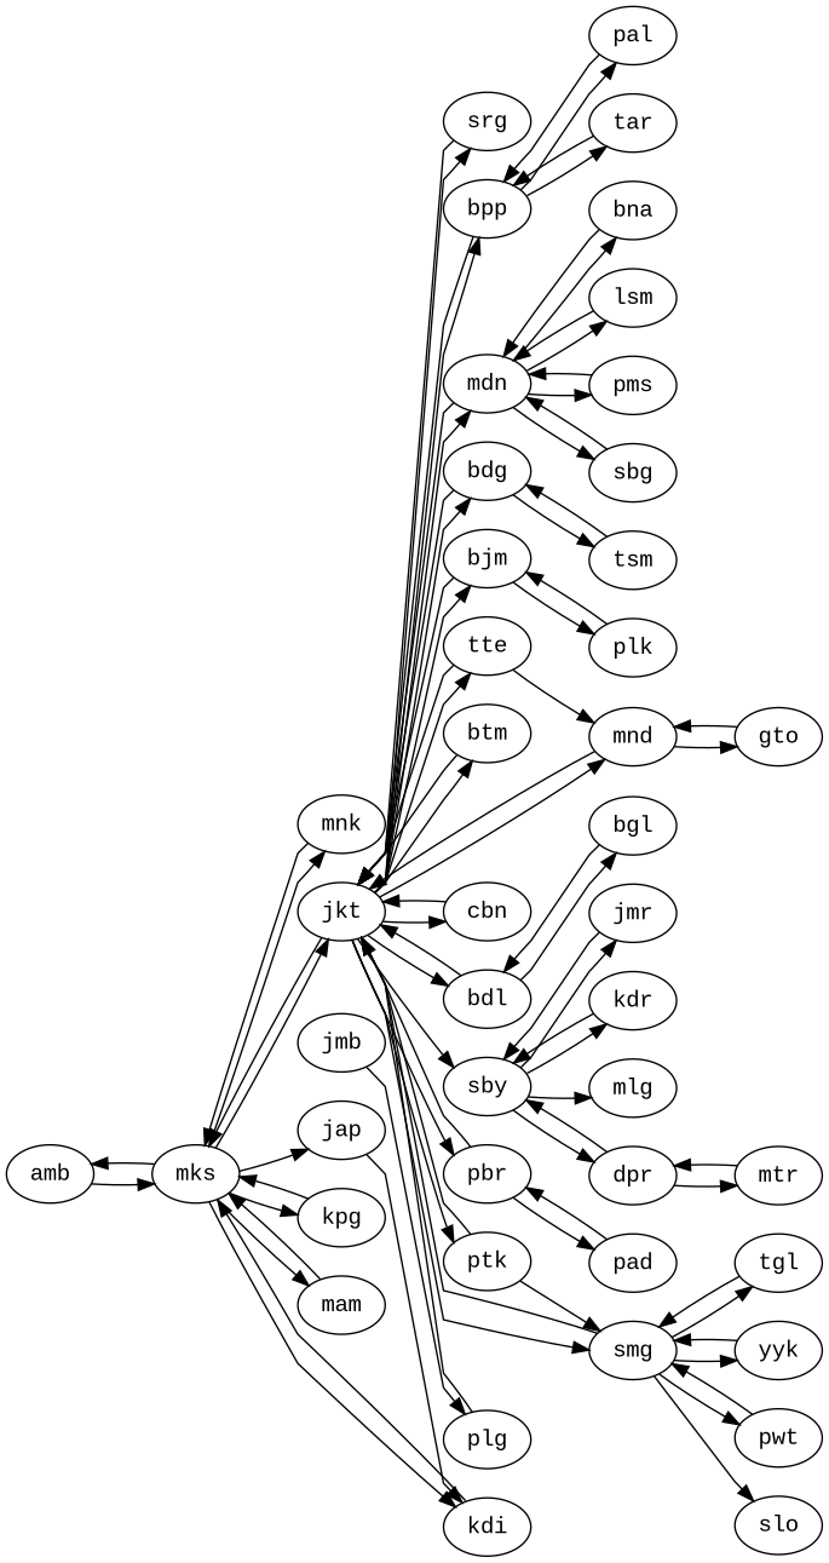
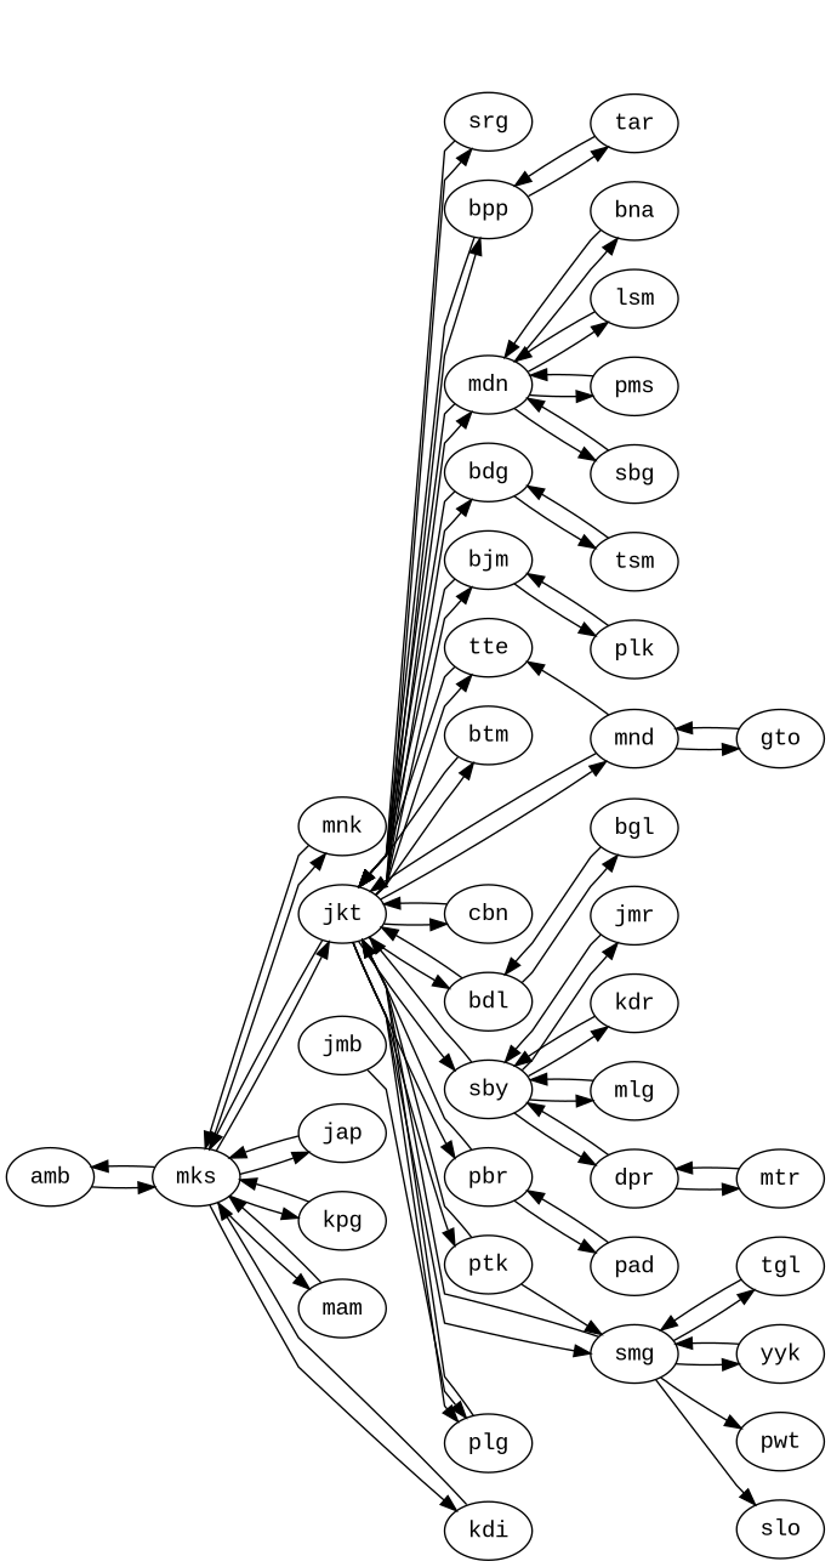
  digraph {
    fontname="Liberation Mono"
    rankdir=LR
    splines=polyline
    node [fontname="Liberation Mono"]
    edge [fontname="Liberation Mono"]
    amb
    mks
    jkt
    jap
    kdi
    kpg
    mam
    mnk
    bpp
-   pal
    tar
    mdn
    bdg
    bjm
    btm
    bdl
    cbn
    sby
    mnd
    plg
    pbr
    ptk
    smg
    srg
    tte
    bna
    lsm
    pms
    sbg
    tsm
    plk
    bgl
    dpr
    mtr
    jmr
    kdr
    mlg
    gto
    pad
    pwt
    slo
    tgl
    yyk
    jmb
    amb -> mks
    mks -> amb
    mks -> jkt
    mks -> jap
    mks -> kdi
    mks -> kpg
    mks -> mam
    mks -> mnk
    jkt -> mks
    jkt -> bpp
    jkt -> mdn
    jkt -> bdg
    jkt -> bjm
    jkt -> btm
    jkt -> bdl
    jkt -> cbn
    jkt -> sby
    jkt -> mnd
+   jkt -> plg
    jkt -> pbr
    jkt -> ptk
    jkt -> smg
    jkt -> srg
    jkt -> tte
-   jap -> kdi
+   jap -> mks
    kdi -> mks
    kpg -> mks
    mam -> mks
    mnk -> mks
    bpp -> jkt
-   bpp -> pal
    bpp -> tar
-   pal -> bpp
    tar -> bpp
    mdn -> jkt
    mdn -> bna
    mdn -> lsm
    mdn -> pms
    mdn -> sbg
    bdg -> jkt
    bdg -> tsm
    bjm -> jkt
    bjm -> plk
    btm -> jkt
    bdl -> jkt
    bdl -> bgl
    cbn -> jkt
+   sby -> jkt
    sby -> dpr
    sby -> jmr
    sby -> kdr
    sby -> mlg
    mnd -> jkt
-   tte -> mnd
+   mnd -> tte
    mnd -> gto
    plg -> jkt
    pbr -> jkt
    pbr -> pad
    ptk -> jkt
    ptk -> smg
    smg -> jkt
    smg -> pwt
    smg -> slo
    smg -> tgl
    smg -> yyk
    srg -> jkt
    tte -> jkt
    bna -> mdn
    lsm -> mdn
    pms -> mdn
    sbg -> mdn
    tsm -> bdg
    plk -> bjm
    bgl -> bdl
    dpr -> sby
    dpr -> mtr
    mtr -> dpr
    jmr -> sby
    kdr -> sby
+   mlg -> sby
    gto -> mnd
    pad -> pbr
-   pwt -> smg
    tgl -> smg
    yyk -> smg
    jmb -> plg
  }
